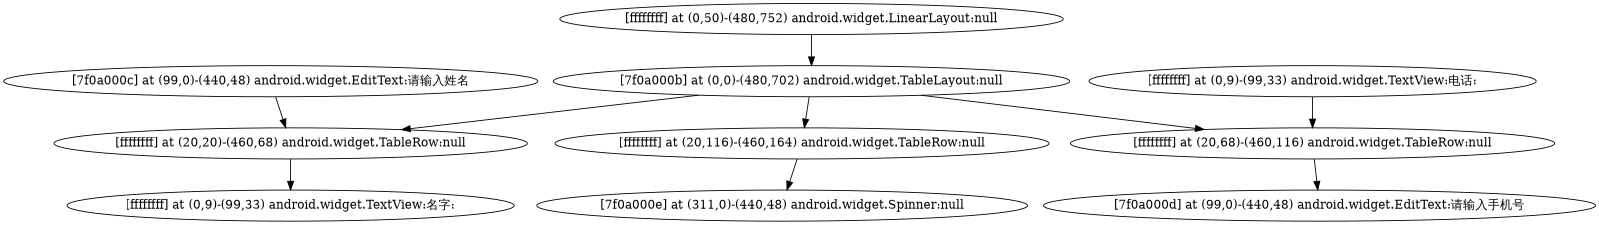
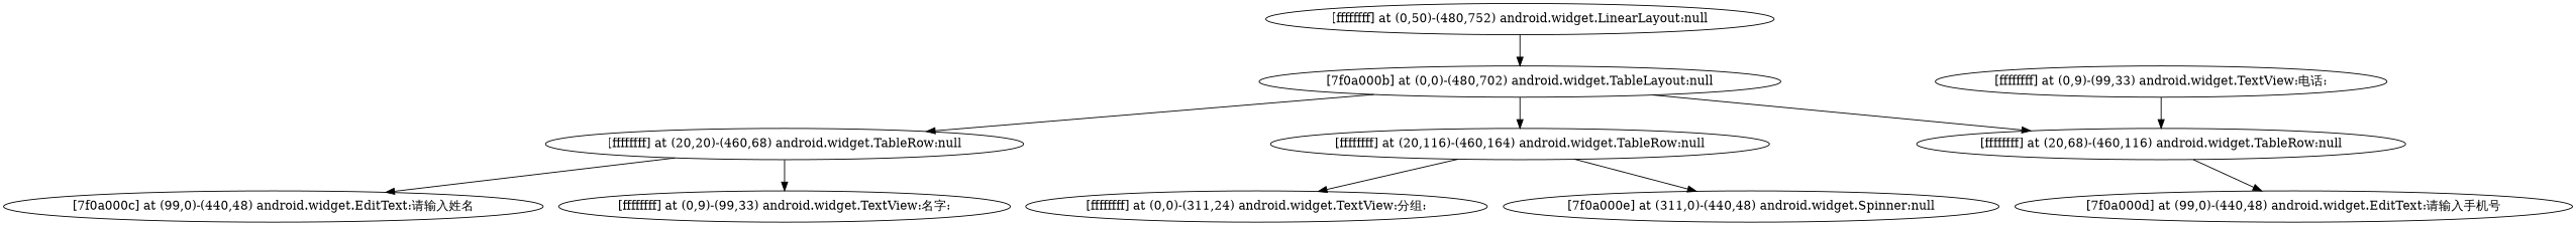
  strict digraph {
    n1 [label="[ffffffff] at (0,50)-(480,752) android.widget.LinearLayout:null"]
    n2 [label="[7f0a000b] at (0,0)-(480,702) android.widget.TableLayout:null"]
    n3 [label="[ffffffff] at (20,20)-(460,68) android.widget.TableRow:null"]
    n4 [label="[ffffffff] at (20,68)-(460,116) android.widget.TableRow:null"]
    n5 [label="[ffffffff] at (20,116)-(460,164) android.widget.TableRow:null"]
    n6 [label="[ffffffff] at (0,9)-(99,33) android.widget.TextView:名字:"]
    n7 [label="[7f0a000c] at (99,0)-(440,48) android.widget.EditText:请输入姓名"]
    n8 [label="[7f0a000d] at (99,0)-(440,48) android.widget.EditText:请输入手机号"]
+   n9 [label="[ffffffff] at (0,0)-(311,24) android.widget.TextView:分组:"]
    n10 [label="[7f0a000e] at (311,0)-(440,48) android.widget.Spinner:null"]
    n11 [label="[ffffffff] at (0,9)-(99,33) android.widget.TextView:电话:"]
    n1 -> n2
    n2 -> n3
    n2 -> n4
    n2 -> n5
    n3 -> n6
-   n7 -> n3
+   n3 -> n7
    n4 -> n8
+   n5 -> n9
    n5 -> n10
    n11 -> n4
  }
